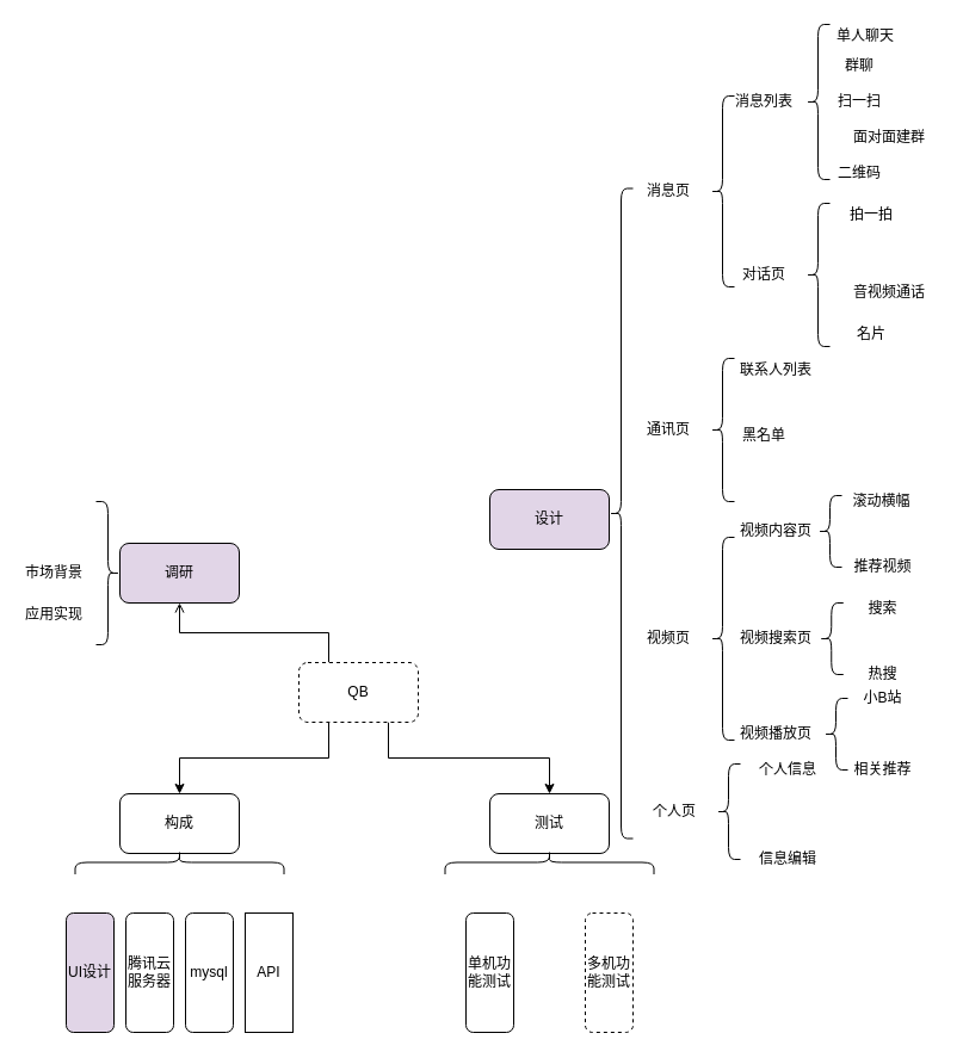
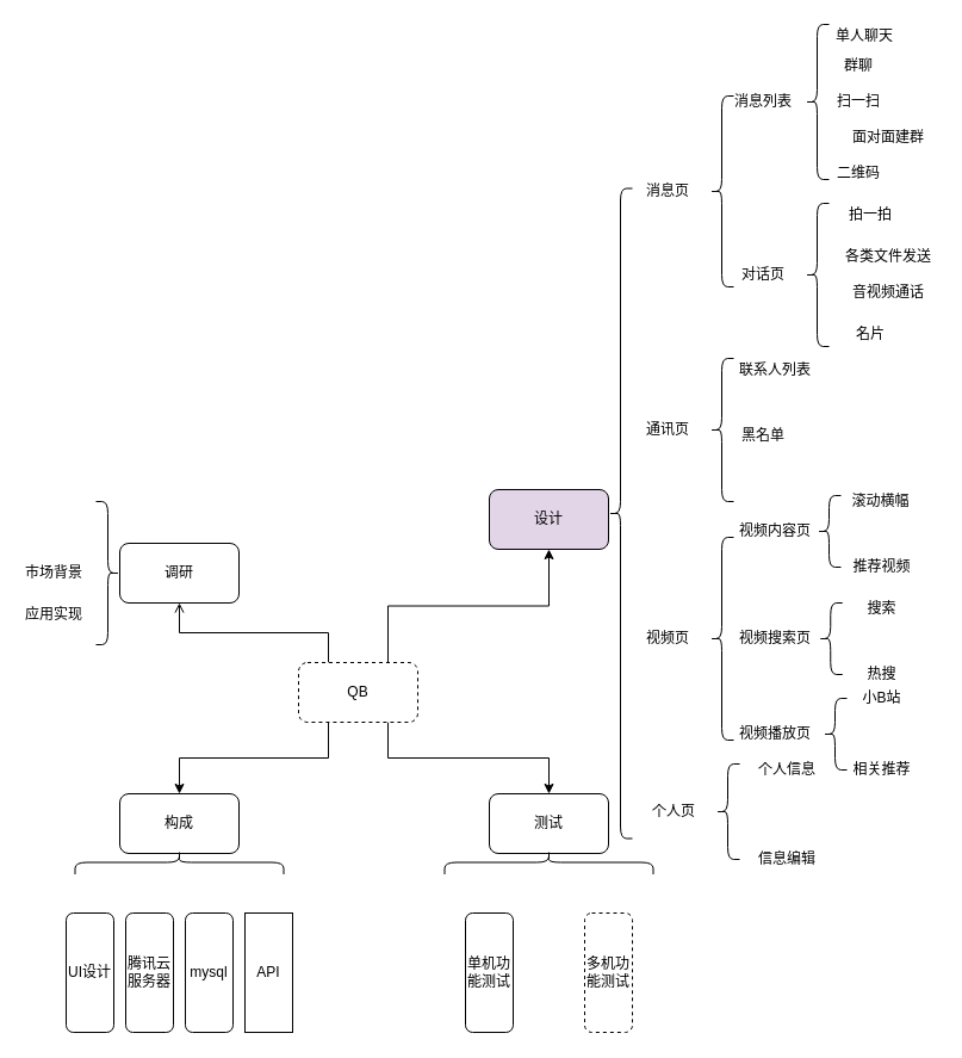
  <mxCell id="0" />
  <mxCell id="1" parent="0" />
  <mxCell id="2" style="edgeStyle=orthogonalEdgeStyle;rounded=0;orthogonalLoop=1;jettySize=auto;html=1;exitX=0.25;exitY=0;exitDx=0;exitDy=0;entryX=0.5;entryY=1;entryDx=0;entryDy=0;endArrow=open;" edge="1" parent="1" source="6" target="7"><mxGeometry relative="1" as="geometry" /></mxCell>
  <mxCell id="3" style="edgeStyle=orthogonalEdgeStyle;rounded=0;orthogonalLoop=1;jettySize=auto;html=1;exitX=0.25;exitY=1;exitDx=0;exitDy=0;" edge="1" parent="1" source="6" target="11"><mxGeometry relative="1" as="geometry" /></mxCell>
+ <mxCell id="4" style="edgeStyle=orthogonalEdgeStyle;rounded=0;orthogonalLoop=1;jettySize=auto;html=1;exitX=0.75;exitY=0;exitDx=0;exitDy=0;" edge="1" parent="1" source="6" target="17"><mxGeometry relative="1" as="geometry" /></mxCell>
  <mxCell id="5" style="edgeStyle=orthogonalEdgeStyle;rounded=0;orthogonalLoop=1;jettySize=auto;html=1;exitX=0.75;exitY=1;exitDx=0;exitDy=0;entryX=0.5;entryY=0;entryDx=0;entryDy=0;" edge="1" parent="1" source="6" target="19"><mxGeometry relative="1" as="geometry" /></mxCell>
  <mxCell id="6" value="QB" style="rounded=1;whiteSpace=wrap;html=1;dashed=1;" vertex="1" parent="1"><mxGeometry x="250" y="555" width="100" height="50" as="geometry" /></mxCell>
- <mxCell id="7" value="调研" style="rounded=1;whiteSpace=wrap;html=1;fillColor=#e1d5e7;" vertex="1" parent="1"><mxGeometry x="100" y="455" width="100" height="50" as="geometry" /></mxCell>
+ <mxCell id="7" value="调研" style="rounded=1;whiteSpace=wrap;html=1;" vertex="1" parent="1"><mxGeometry x="100" y="455" width="100" height="50" as="geometry" /></mxCell>
  <mxCell id="8" value="" style="shape=curlyBracket;whiteSpace=wrap;html=1;rounded=1;flipH=1;" vertex="1" parent="1"><mxGeometry x="80" y="420" width="20" height="120" as="geometry" /></mxCell>
  <mxCell id="9" value="市场背景" style="text;html=1;strokeColor=none;fillColor=none;align=center;verticalAlign=middle;whiteSpace=wrap;rounded=0;" vertex="1" parent="1"><mxGeometry y="470" width="50" height="20" as="geometry" x="20" /></mxCell>
  <mxCell id="10" value="应用实现" style="text;html=1;strokeColor=none;fillColor=none;align=center;verticalAlign=middle;whiteSpace=wrap;rounded=0;" vertex="1" parent="1"><mxGeometry y="505" width="50" height="20" as="geometry" x="20" /></mxCell>
  <mxCell id="11" value="构成" style="rounded=1;whiteSpace=wrap;html=1;" vertex="1" parent="1"><mxGeometry x="100" y="665" width="100" height="50" as="geometry" /></mxCell>
  <mxCell id="12" value="" style="shape=curlyBracket;whiteSpace=wrap;html=1;rounded=1;flipH=1;rotation=-90;size=0.5;" vertex="1" parent="1"><mxGeometry x="140" y="635" width="20" height="175" as="geometry" /></mxCell>
- <mxCell id="13" value="UI设计" style="rounded=1;whiteSpace=wrap;html=1;fillColor=#e1d5e7;" vertex="1" parent="1"><mxGeometry x="55" y="765" width="40" height="100" as="geometry" /></mxCell>
+ <mxCell id="13" value="UI设计" style="rounded=1;whiteSpace=wrap;html=1;" vertex="1" parent="1"><mxGeometry x="55" y="765" width="40" height="100" as="geometry" /></mxCell>
  <mxCell id="14" value="腾讯云服务器" style="rounded=1;whiteSpace=wrap;html=1;" vertex="1" parent="1"><mxGeometry x="105" y="765" width="40" height="100" as="geometry" /></mxCell>
  <mxCell id="15" value="mysql" style="rounded=1;whiteSpace=wrap;html=1;" vertex="1" parent="1"><mxGeometry x="155" y="765" width="40" height="100" as="geometry" /></mxCell>
  <mxCell id="16" value="API" style="whiteSpace=wrap;html=1;rounded=0;" vertex="1" parent="1"><mxGeometry x="205" y="765" width="40" height="100" as="geometry" /></mxCell>
  <mxCell id="17" value="设计" style="rounded=1;whiteSpace=wrap;html=1;fillColor=#e1d5e7;" vertex="1" parent="1"><mxGeometry x="410" y="410" width="100" height="50" as="geometry" /></mxCell>
  <mxCell id="18" value="" style="shape=curlyBracket;whiteSpace=wrap;html=1;rounded=1;" vertex="1" parent="1"><mxGeometry x="510" y="157.5" width="20" height="545" as="geometry" /></mxCell>
  <mxCell id="19" value="测试" style="rounded=1;whiteSpace=wrap;html=1;" vertex="1" parent="1"><mxGeometry x="410" y="665" width="100" height="50" as="geometry" /></mxCell>
  <mxCell id="20" value="" style="shape=curlyBracket;whiteSpace=wrap;html=1;rounded=1;flipH=1;rotation=-90;size=0.5;" vertex="1" parent="1"><mxGeometry x="450" y="635" width="20" height="175" as="geometry" /></mxCell>
  <mxCell id="21" value="单机功能测试" style="rounded=1;whiteSpace=wrap;html=1;" vertex="1" parent="1"><mxGeometry x="390" y="765" width="40" height="100" as="geometry" /></mxCell>
  <mxCell id="22" value="多机功能测试" style="rounded=1;whiteSpace=wrap;html=1;dashed=1;" vertex="1" parent="1"><mxGeometry x="490" y="765" width="40" height="100" as="geometry" /></mxCell>
  <mxCell id="23" value="消息页" style="text;html=1;strokeColor=none;fillColor=none;align=center;verticalAlign=middle;whiteSpace=wrap;rounded=0;" vertex="1" parent="1"><mxGeometry x="535" y="150" width="50" height="20" as="geometry" /></mxCell>
  <mxCell id="24" value="拍一拍&lt;span style=&quot;color: rgba(0 , 0 , 0 , 0) ; font-family: monospace ; font-size: 0px&quot;&gt;%3CmxGraphModel%3E%3Croot%3E%3CmxCell%20id%3D%220%22%2F%3E%3CmxCell%20id%3D%221%22%20parent%3D%220%22%2F%3E%3CmxCell%20id%3D%222%22%20value%3D%22%E9%80%9A%E8%AE%AF%E9%A1%B5%22%20style%3D%22text%3Bhtml%3D1%3BstrokeColor%3Dnone%3BfillColor%3Dnone%3Balign%3Dcenter%3BverticalAlign%3Dmiddle%3BwhiteSpace%3Dwrap%3Brounded%3D0%3B%22%20vertex%3D%221%22%20parent%3D%221%22%3E%3CmxGeometry%20x%3D%22540%22%20y%3D%22235%22%20width%3D%2250%22%20height%3D%2220%22%20as%3D%22geometry%22%2F%3E%3C%2FmxCell%3E%3C%2Froot%3E%3C%2FmxGraphModel%3E&lt;/span&gt;" style="text;html=1;strokeColor=none;fillColor=none;align=center;verticalAlign=middle;whiteSpace=wrap;rounded=0;" vertex="1" parent="1"><mxGeometry x="705" y="170" width="50" height="20" as="geometry" /></mxCell>
  <mxCell id="25" value="视频页" style="text;html=1;strokeColor=none;fillColor=none;align=center;verticalAlign=middle;whiteSpace=wrap;rounded=0;" vertex="1" parent="1"><mxGeometry x="535" y="525" width="50" height="20" as="geometry" /></mxCell>
  <mxCell id="26" value="个人页" style="text;html=1;strokeColor=none;fillColor=none;align=center;verticalAlign=middle;whiteSpace=wrap;rounded=0;" vertex="1" parent="1"><mxGeometry x="540" y="670" width="50" height="20" as="geometry" /></mxCell>
  <mxCell id="27" value="" style="shape=curlyBracket;whiteSpace=wrap;html=1;rounded=1;" vertex="1" parent="1"><mxGeometry x="595" y="80" width="20" height="160" as="geometry" /></mxCell>
  <mxCell id="28" value="消息列表" style="text;html=1;strokeColor=none;fillColor=none;align=center;verticalAlign=middle;whiteSpace=wrap;rounded=0;" vertex="1" parent="1"><mxGeometry x="605" y="75" width="70" height="20" as="geometry" /></mxCell>
  <mxCell id="29" value="" style="shape=curlyBracket;whiteSpace=wrap;html=1;rounded=1;" vertex="1" parent="1"><mxGeometry x="675" y="20" width="20" height="130" as="geometry" /></mxCell>
  <mxCell id="30" value="对话页" style="text;html=1;strokeColor=none;fillColor=none;align=center;verticalAlign=middle;whiteSpace=wrap;rounded=0;" vertex="1" parent="1"><mxGeometry x="615" y="220" width="50" height="20" as="geometry" /></mxCell>
  <mxCell id="31" value="单人聊天" style="text;html=1;strokeColor=none;fillColor=none;align=center;verticalAlign=middle;whiteSpace=wrap;rounded=0;" vertex="1" parent="1"><mxGeometry x="695" y="20" width="60" height="20" as="geometry" /></mxCell>
  <mxCell id="32" value="群聊&lt;span style=&quot;color: rgba(0 , 0 , 0 , 0) ; font-family: monospace ; font-size: 0px&quot;&gt;%3CmxGraphModel%3E%3Croot%3E%3CmxCell%20id%3D%220%22%2F%3E%3CmxCell%20id%3D%221%22%20parent%3D%220%22%2F%3E%3CmxCell%20id%3D%222%22%20value%3D%22%E9%80%9A%E8%AE%AF%E9%A1%B5%22%20style%3D%22text%3Bhtml%3D1%3BstrokeColor%3Dnone%3BfillColor%3Dnone%3Balign%3Dcenter%3BverticalAlign%3Dmiddle%3BwhiteSpace%3Dwrap%3Brounded%3D0%3B%22%20vertex%3D%221%22%20parent%3D%221%22%3E%3CmxGeometry%20x%3D%22540%22%20y%3D%22235%22%20width%3D%2250%22%20height%3D%2220%22%20as%3D%22geometry%22%2F%3E%3C%2FmxCell%3E%3C%2Froot%3E%3C%2FmxGraphModel%3E&lt;/span&gt;" style="text;html=1;strokeColor=none;fillColor=none;align=center;verticalAlign=middle;whiteSpace=wrap;rounded=0;" vertex="1" parent="1"><mxGeometry x="695" y="45" width="50" height="20" as="geometry" /></mxCell>
  <mxCell id="33" value="扫一扫" style="text;html=1;strokeColor=none;fillColor=none;align=center;verticalAlign=middle;whiteSpace=wrap;rounded=0;" vertex="1" parent="1"><mxGeometry x="695" y="75" width="50" height="20" as="geometry" /></mxCell>
  <mxCell id="34" value="面对面建群" style="text;html=1;strokeColor=none;fillColor=none;align=center;verticalAlign=middle;whiteSpace=wrap;rounded=0;" vertex="1" parent="1"><mxGeometry x="710" y="105" width="70" height="20" as="geometry" /></mxCell>
  <mxCell id="35" value="二维码" style="text;html=1;strokeColor=none;fillColor=none;align=center;verticalAlign=middle;whiteSpace=wrap;rounded=0;" vertex="1" parent="1"><mxGeometry x="695" y="135" width="50" height="20" as="geometry" /></mxCell>
  <mxCell id="36" value="" style="shape=curlyBracket;whiteSpace=wrap;html=1;rounded=1;" vertex="1" parent="1"><mxGeometry x="675" y="170" width="20" height="120" as="geometry" /></mxCell>
+ <mxCell id="37" value="各类文件发送" style="text;html=1;strokeColor=none;fillColor=none;align=center;verticalAlign=middle;whiteSpace=wrap;rounded=0;" vertex="1" parent="1"><mxGeometry x="705" y="205" width="80" height="20" as="geometry" /></mxCell>
  <mxCell id="38" value="音视频通话" style="text;html=1;strokeColor=none;fillColor=none;align=center;verticalAlign=middle;whiteSpace=wrap;rounded=0;" vertex="1" parent="1"><mxGeometry x="705" y="235" width="80" height="20" as="geometry" /></mxCell>
  <mxCell id="39" value="名片" style="text;html=1;strokeColor=none;fillColor=none;align=center;verticalAlign=middle;whiteSpace=wrap;rounded=0;" vertex="1" parent="1"><mxGeometry x="705" y="270" width="50" height="20" as="geometry" /></mxCell>
  <mxCell id="40" value="通讯页" style="text;html=1;strokeColor=none;fillColor=none;align=center;verticalAlign=middle;whiteSpace=wrap;rounded=0;" vertex="1" parent="1"><mxGeometry x="535" y="350" width="50" height="20" as="geometry" /></mxCell>
  <mxCell id="41" value="" style="shape=curlyBracket;whiteSpace=wrap;html=1;rounded=1;" vertex="1" parent="1"><mxGeometry x="595" y="300" width="20" height="120" as="geometry" /></mxCell>
  <mxCell id="42" value="联系人列表" style="text;html=1;strokeColor=none;fillColor=none;align=center;verticalAlign=middle;whiteSpace=wrap;rounded=0;" vertex="1" parent="1"><mxGeometry x="615" y="300" width="70" height="20" as="geometry" /></mxCell>
  <mxCell id="43" value="黑名单&lt;span style=&quot;color: rgba(0 , 0 , 0 , 0) ; font-family: monospace ; font-size: 0px&quot;&gt;%3CmxGraphModel%3E%3Croot%3E%3CmxCell%20id%3D%220%22%2F%3E%3CmxCell%20id%3D%221%22%20parent%3D%220%22%2F%3E%3CmxCell%20id%3D%222%22%20value%3D%22%E9%80%9A%E8%AE%AF%E9%A1%B5%22%20style%3D%22text%3Bhtml%3D1%3BstrokeColor%3Dnone%3BfillColor%3Dnone%3Balign%3Dcenter%3BverticalAlign%3Dmiddle%3BwhiteSpace%3Dwrap%3Brounded%3D0%3B%22%20vertex%3D%221%22%20parent%3D%221%22%3E%3CmxGeometry%20x%3D%22540%22%20y%3D%22235%22%20width%3D%2250%22%20height%3D%2220%22%20as%3D%22geometry%22%2F%3E%3C%2FmxCell%3E%3C%2Froot%3E%3C%2FmxGraphModel%3E&lt;/span&gt;" style="text;html=1;strokeColor=none;fillColor=none;align=center;verticalAlign=middle;whiteSpace=wrap;rounded=0;" vertex="1" parent="1"><mxGeometry x="615" y="355" width="50" height="20" as="geometry" /></mxCell>
  <mxCell id="44" value="" style="shape=curlyBracket;whiteSpace=wrap;html=1;rounded=1;" vertex="1" parent="1"><mxGeometry x="595" y="450" width="20" height="170" as="geometry" /></mxCell>
  <mxCell id="45" value="视频内容页" style="text;html=1;strokeColor=none;fillColor=none;align=center;verticalAlign=middle;whiteSpace=wrap;rounded=0;" vertex="1" parent="1"><mxGeometry x="615" y="435" width="70" height="20" as="geometry" /></mxCell>
  <mxCell id="46" value="" style="shape=curlyBracket;whiteSpace=wrap;html=1;rounded=1;size=0.5;" vertex="1" parent="1"><mxGeometry x="685" y="415" width="20" height="60" as="geometry" /></mxCell>
  <mxCell id="47" value="" style="shape=curlyBracket;whiteSpace=wrap;html=1;rounded=1;size=0.5;" vertex="1" parent="1"><mxGeometry x="600" y="640" width="20" height="80" as="geometry" /></mxCell>
  <mxCell id="48" value="个人信息" style="text;html=1;strokeColor=none;fillColor=none;align=center;verticalAlign=middle;whiteSpace=wrap;rounded=0;" vertex="1" parent="1"><mxGeometry x="630" y="635" width="60" height="20" as="geometry" /></mxCell>
  <mxCell id="49" value="信息编辑" style="text;html=1;strokeColor=none;fillColor=none;align=center;verticalAlign=middle;whiteSpace=wrap;rounded=0;" vertex="1" parent="1"><mxGeometry x="630" y="710" width="60" height="20" as="geometry" /></mxCell>
  <mxCell id="50" value="滚动横幅" style="text;html=1;strokeColor=none;fillColor=none;align=center;verticalAlign=middle;whiteSpace=wrap;rounded=0;" vertex="1" parent="1"><mxGeometry x="706.25" y="410" width="65" height="20" as="geometry" /></mxCell>
  <mxCell id="51" value="推荐视频" style="text;html=1;strokeColor=none;fillColor=none;align=center;verticalAlign=middle;whiteSpace=wrap;rounded=0;" vertex="1" parent="1"><mxGeometry x="712.5" y="465" width="52.5" height="20" as="geometry" /></mxCell>
  <mxCell id="52" value="视频搜索页" style="text;html=1;strokeColor=none;fillColor=none;align=center;verticalAlign=middle;whiteSpace=wrap;rounded=0;" vertex="1" parent="1"><mxGeometry x="605" y="525" width="90" height="20" as="geometry" /></mxCell>
  <mxCell id="53" value="" style="shape=curlyBracket;whiteSpace=wrap;html=1;rounded=1;size=0.5;" vertex="1" parent="1"><mxGeometry x="686.25" y="505" width="20" height="60" as="geometry" /></mxCell>
  <mxCell id="54" value="搜索" style="text;html=1;strokeColor=none;fillColor=none;align=center;verticalAlign=middle;whiteSpace=wrap;rounded=0;" vertex="1" parent="1"><mxGeometry x="712.5" y="500" width="52.5" height="20" as="geometry" /></mxCell>
  <mxCell id="55" value="热搜" style="text;html=1;strokeColor=none;fillColor=none;align=center;verticalAlign=middle;whiteSpace=wrap;rounded=0;" vertex="1" parent="1"><mxGeometry x="712.5" y="555" width="52.5" height="20" as="geometry" /></mxCell>
  <mxCell id="56" value="视频播放页" style="text;html=1;strokeColor=none;fillColor=none;align=center;verticalAlign=middle;whiteSpace=wrap;rounded=0;" vertex="1" parent="1"><mxGeometry x="605" y="605" width="90" height="20" as="geometry" /></mxCell>
  <mxCell id="57" value="" style="shape=curlyBracket;whiteSpace=wrap;html=1;rounded=1;size=0.5;" vertex="1" parent="1"><mxGeometry x="690" y="585" width="20" height="60" as="geometry" /></mxCell>
  <mxCell id="58" value="小B站" style="text;html=1;strokeColor=none;fillColor=none;align=center;verticalAlign=middle;whiteSpace=wrap;rounded=0;" vertex="1" parent="1"><mxGeometry x="712.5" y="575" width="52.5" height="20" as="geometry" /></mxCell>
  <mxCell id="59" value="相关推荐" style="text;html=1;strokeColor=none;fillColor=none;align=center;verticalAlign=middle;whiteSpace=wrap;rounded=0;" vertex="1" parent="1"><mxGeometry x="712.5" y="635" width="52.5" height="20" as="geometry" /></mxCell>
